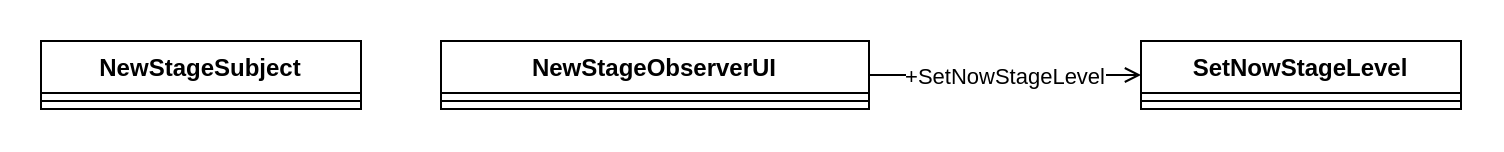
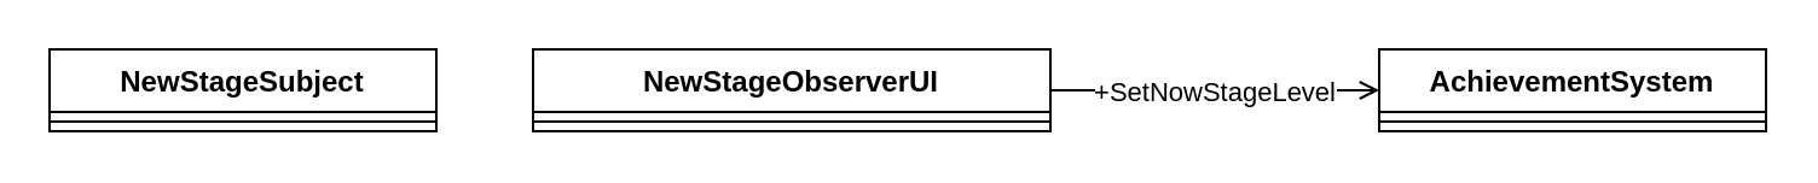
  <mxCell id="0" />
  <mxCell id="1" parent="0" />
  <mxCell id="2" style="edgeStyle=orthogonalEdgeStyle;rounded=0;orthogonalLoop=1;jettySize=auto;html=1;exitX=1;exitY=0.5;exitDx=0;exitDy=0;endArrow=open;" edge="1" parent="1" source="4" target="6"><mxGeometry relative="1" as="geometry" /></mxCell>
  <mxCell id="3" value="+SetNowStageLevel&lt;br&gt;" style="edgeLabel;html=1;align=center;verticalAlign=middle;resizable=0;points=[];" vertex="1" connectable="0" parent="2"><mxGeometry x="-0.019" relative="1" as="geometry"><mxPoint as="offset" /></mxGeometry></mxCell>
  <mxCell id="4" value="NewStageObserverUI" style="swimlane;fontStyle=1;align=center;verticalAlign=top;childLayout=stackLayout;horizontal=1;startSize=26;horizontalStack=0;resizeParent=1;resizeParentMax=0;resizeLast=0;collapsible=1;marginBottom=0;whiteSpace=wrap;html=1;" vertex="1" parent="1"><mxGeometry x="220" y="20" width="214" height="34" as="geometry" /></mxCell>
  <mxCell id="5" value="" style="line;strokeWidth=1;fillColor=none;align=left;verticalAlign=middle;spacingTop=-1;spacingLeft=3;spacingRight=3;rotatable=0;labelPosition=right;points=[];portConstraint=eastwest;strokeColor=inherit;" vertex="1" parent="4"><mxGeometry y="26" width="214" height="8" as="geometry" /></mxCell>
- <mxCell id="6" value="SetNowStageLevel" style="swimlane;fontStyle=1;align=center;verticalAlign=top;childLayout=stackLayout;horizontal=1;startSize=26;horizontalStack=0;resizeParent=1;resizeParentMax=0;resizeLast=0;collapsible=1;marginBottom=0;whiteSpace=wrap;html=1;" vertex="1" parent="1"><mxGeometry x="570" y="20" width="160" height="34" as="geometry" /></mxCell>
+ <mxCell id="6" value="AchievementSystem" style="swimlane;fontStyle=1;align=center;verticalAlign=top;childLayout=stackLayout;horizontal=1;startSize=26;horizontalStack=0;resizeParent=1;resizeParentMax=0;resizeLast=0;collapsible=1;marginBottom=0;whiteSpace=wrap;html=1;" vertex="1" parent="1"><mxGeometry x="570" y="20" width="160" height="34" as="geometry" /></mxCell>
  <mxCell id="7" value="" style="line;strokeWidth=1;fillColor=none;align=left;verticalAlign=middle;spacingTop=-1;spacingLeft=3;spacingRight=3;rotatable=0;labelPosition=right;points=[];portConstraint=eastwest;strokeColor=inherit;" vertex="1" parent="6"><mxGeometry y="26" width="160" height="8" as="geometry" /></mxCell>
  <mxCell id="8" value="NewStageSubject" style="swimlane;fontStyle=1;align=center;verticalAlign=top;childLayout=stackLayout;horizontal=1;startSize=26;horizontalStack=0;resizeParent=1;resizeParentMax=0;resizeLast=0;collapsible=1;marginBottom=0;whiteSpace=wrap;html=1;" vertex="1" parent="1"><mxGeometry x="20" y="20" width="160" height="34" as="geometry" /></mxCell>
  <mxCell id="9" value="" style="line;strokeWidth=1;fillColor=none;align=left;verticalAlign=middle;spacingTop=-1;spacingLeft=3;spacingRight=3;rotatable=0;labelPosition=right;points=[];portConstraint=eastwest;strokeColor=inherit;" vertex="1" parent="8"><mxGeometry y="26" width="160" height="8" as="geometry" /></mxCell>
